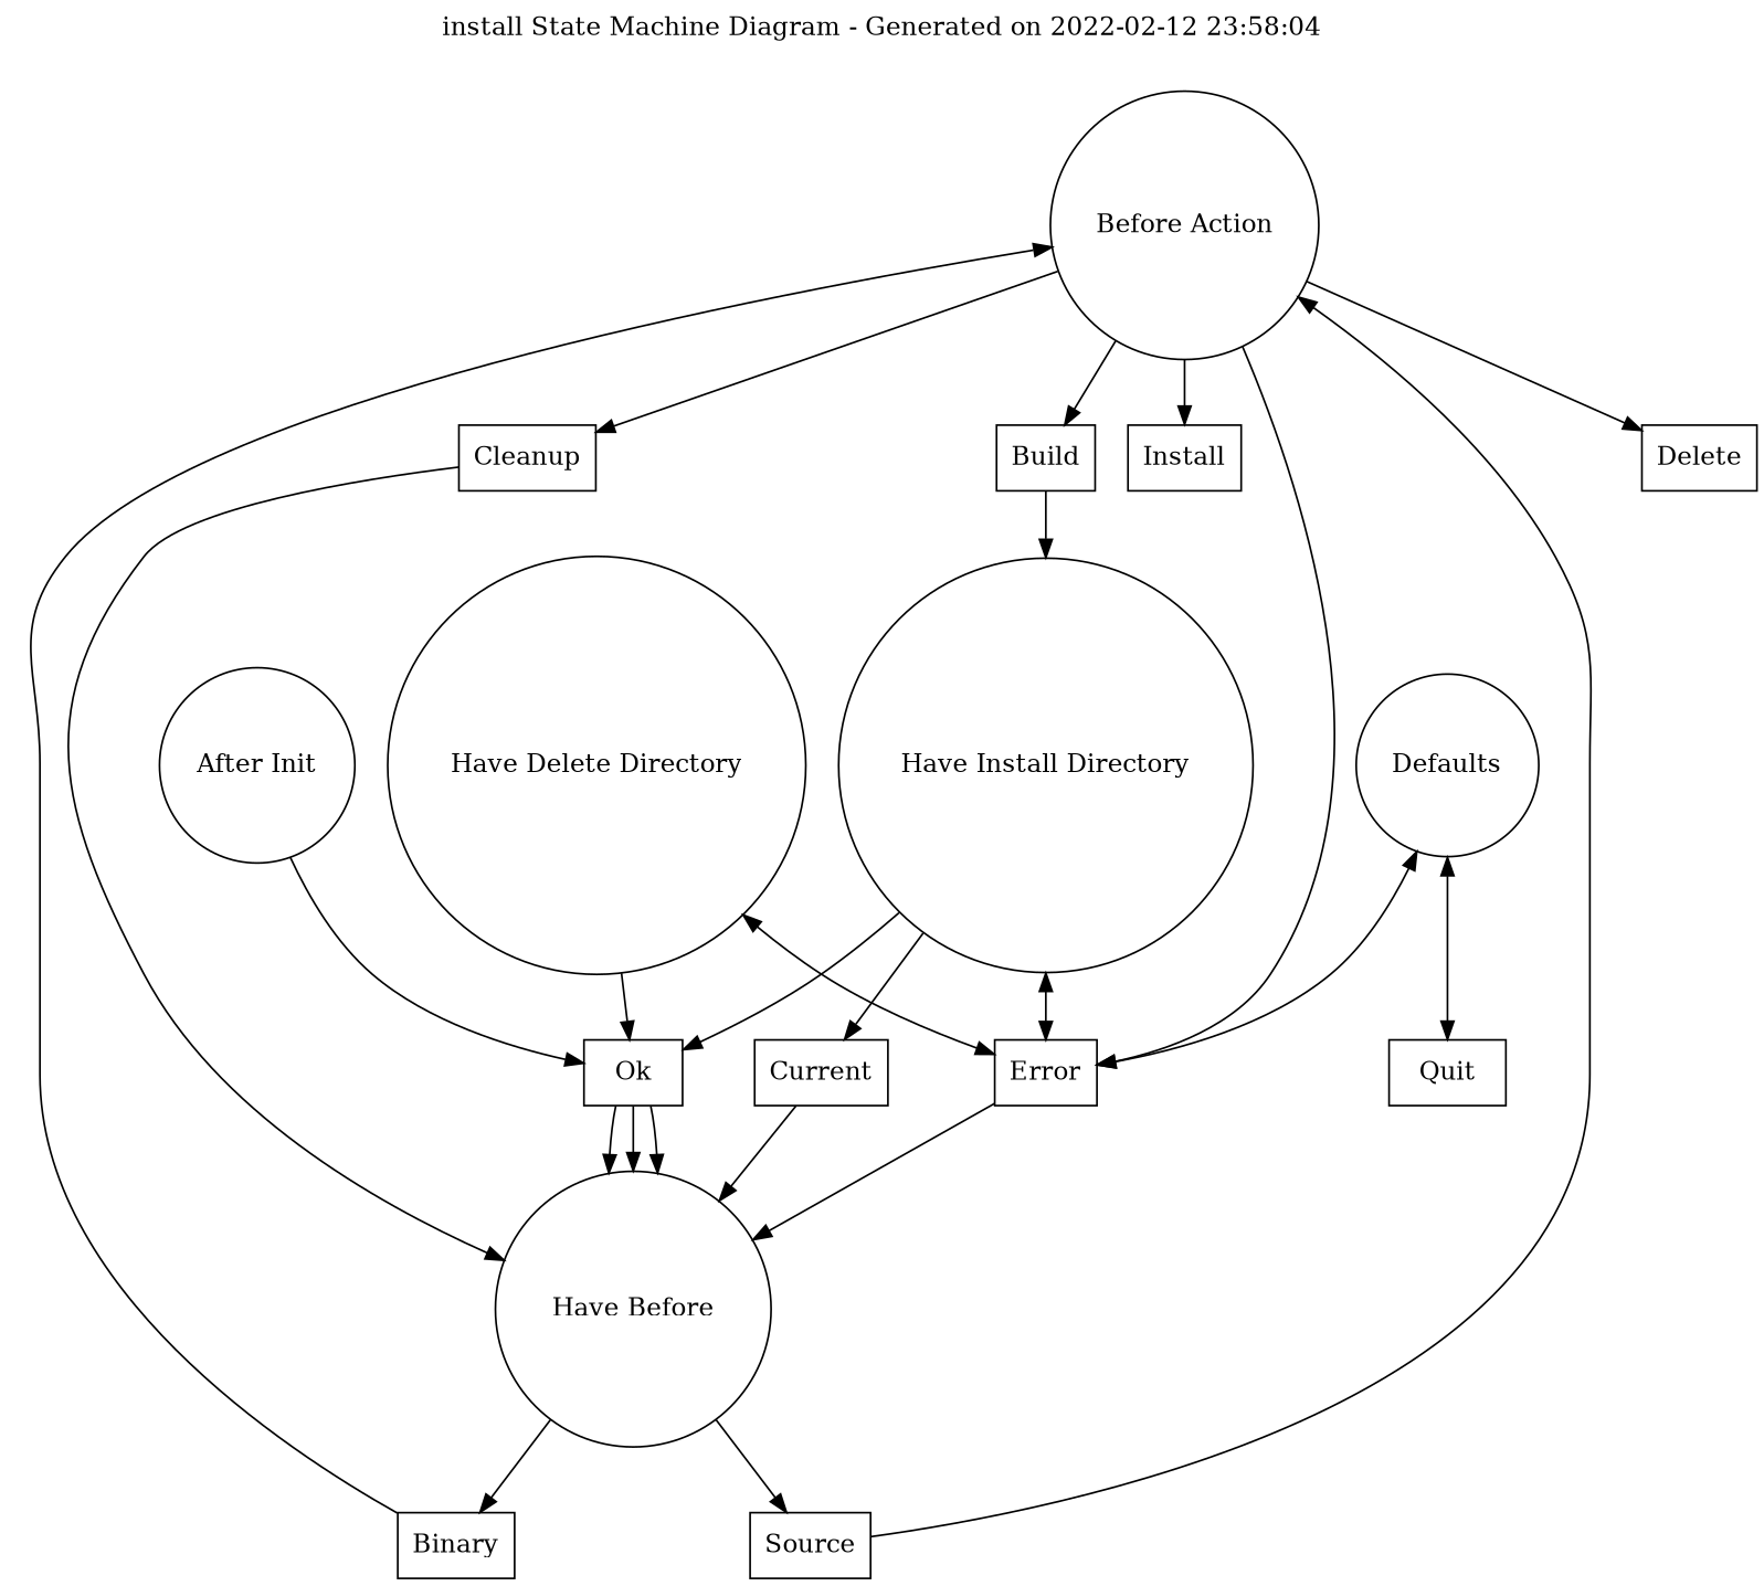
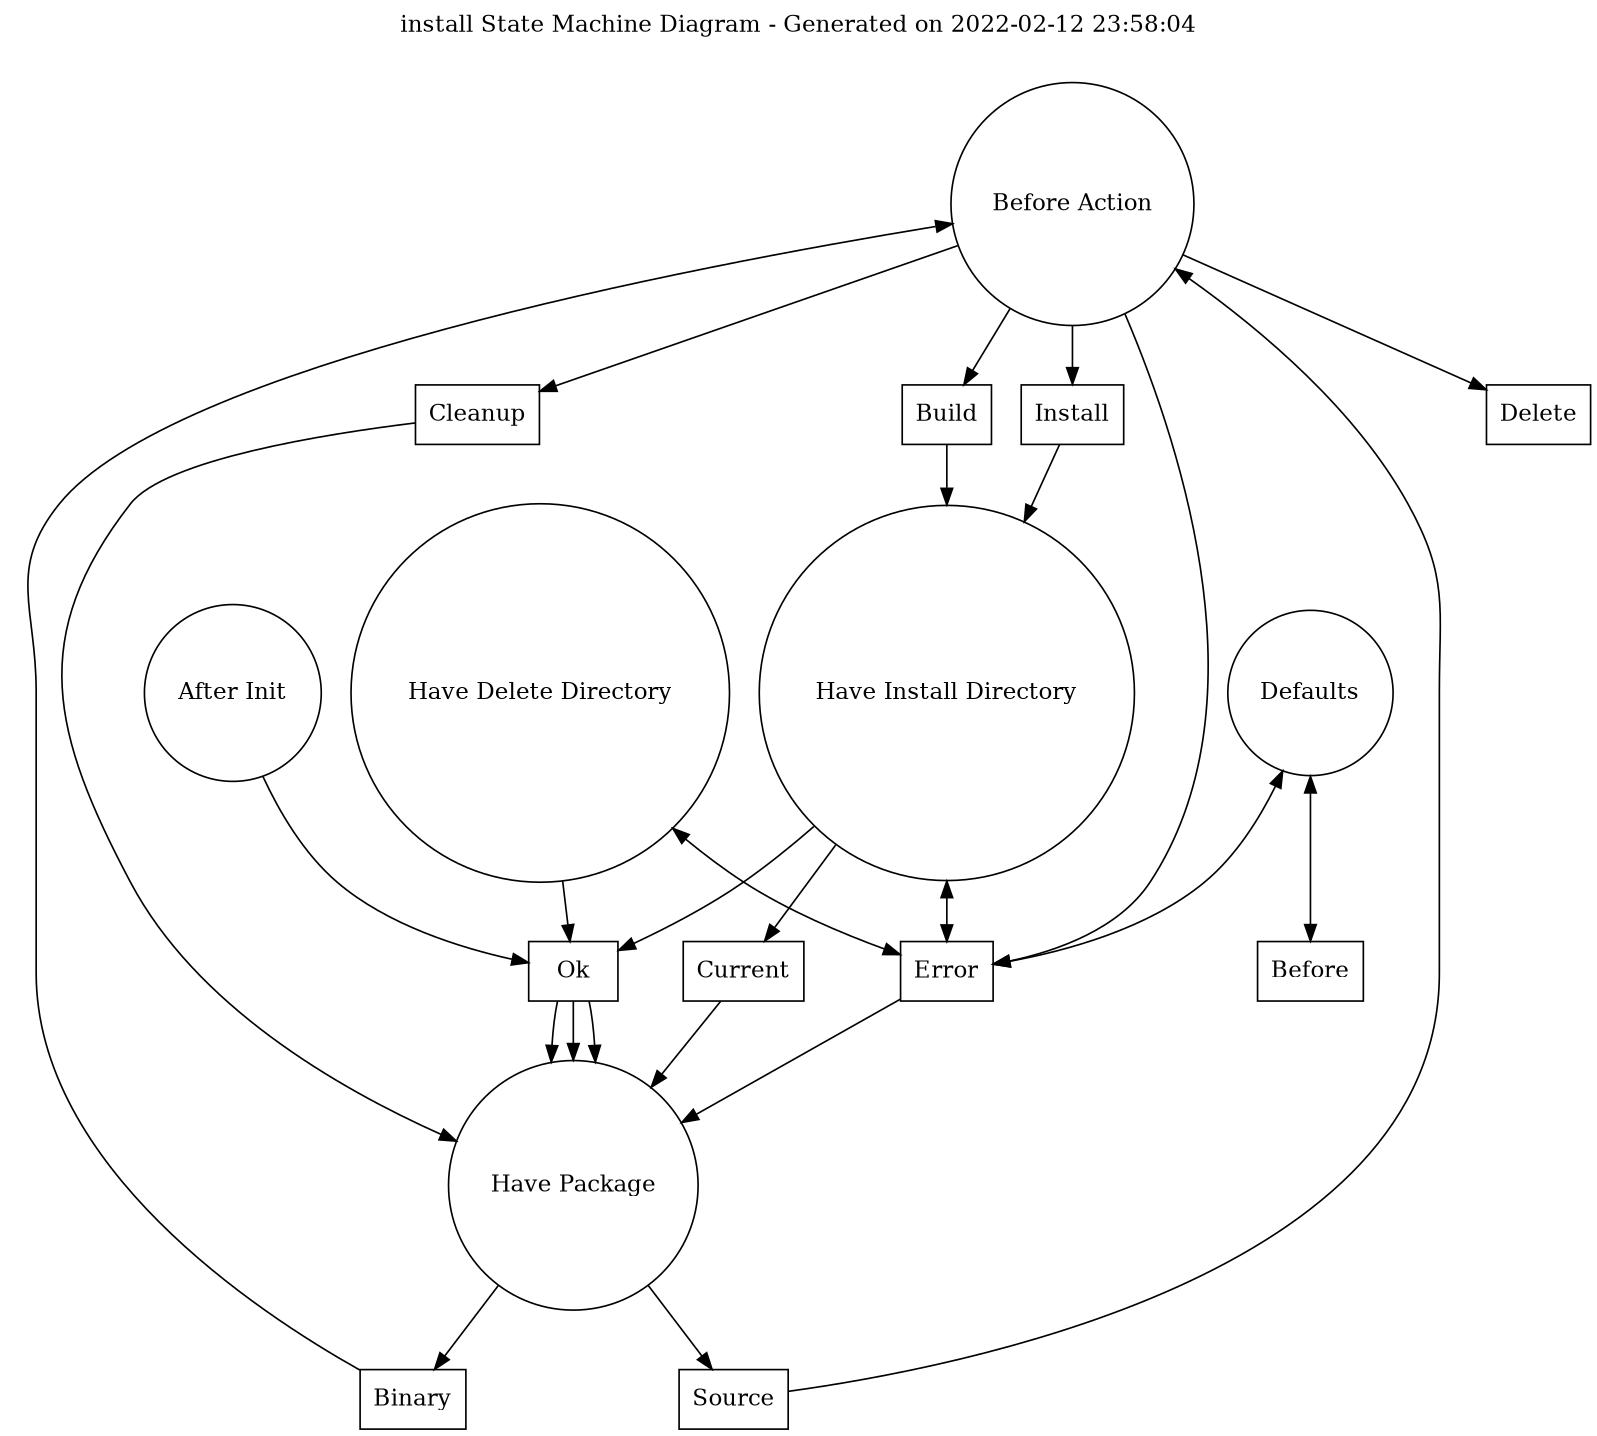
  digraph {
    label="install State Machine Diagram - Generated on 2022-02-12 23:58:04"
    labelloc=t
    rankdir=TB
    node [shape=box]
    edge [dir=forward]
    n1 [label="Before Action" shape=circle]
    n2 [label=Build]
    n3 [label=Install]
    n4 [label=Cleanup]
    n5 [label=Error]
    n6 [label=Delete]
    n7 [label="Have Install Directory" shape=circle]
-   n8 [label="Have Before" shape=circle]
+   n8 [label="Have Package" shape=circle]
    n9 [label=Binary]
    n10 [label=Source]
    n11 [label="Have Delete Directory" shape=circle]
    n12 [label=Ok]
    n13 [label=Current]
    n14 [label=Defaults shape=circle]
-   n15 [label=Quit]
+   n15 [label=Before]
    n16 [label="After Init" shape=circle]
    n1 -> n2
    n1 -> n3
    n1 -> n4
    n1 -> n5
    n1 -> n6
    n2 -> n7
+   n3 -> n7
    n4 -> n8
    n5 -> n8
    n7 -> n5 [dir=both]
    n7 -> n12
    n7 -> n13
    n8 -> n9
    n8 -> n10
    n9 -> n1
    n10 -> n1
    n11 -> n5 [dir=both]
    n11 -> n12
    n12 -> n8
    n12 -> n8
    n12 -> n8
    n13 -> n8
    n14 -> n5 [dir=both]
    n14 -> n15 [dir=both]
    n16 -> n12
  }
